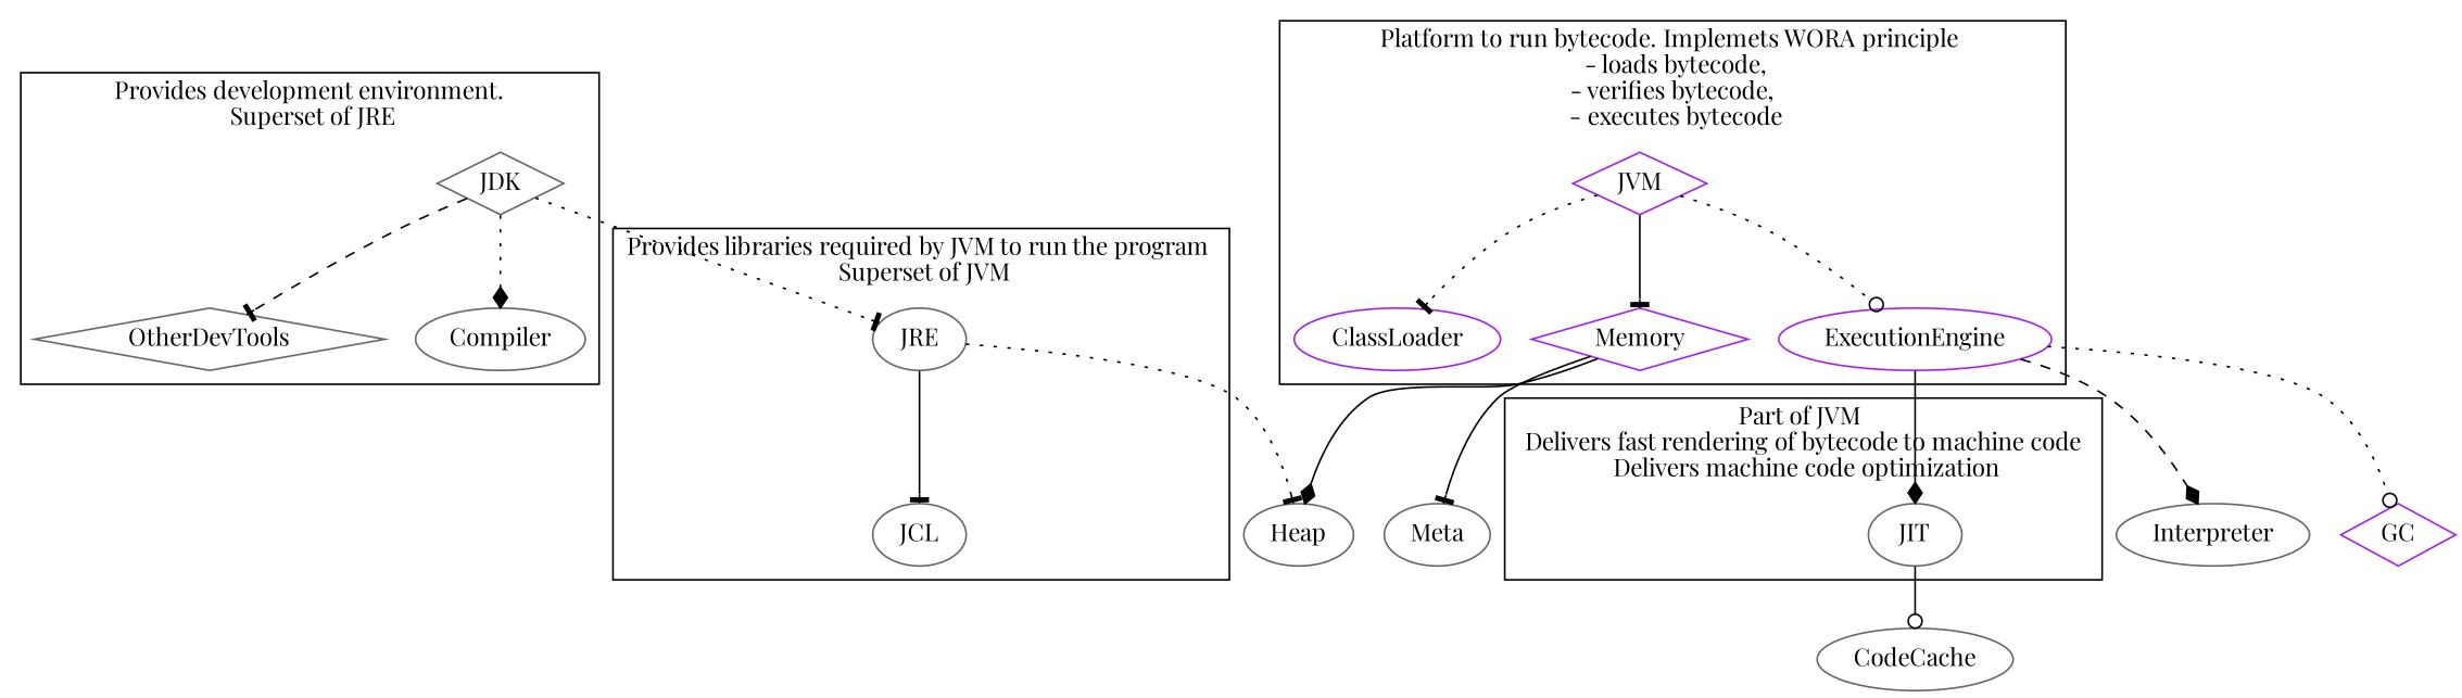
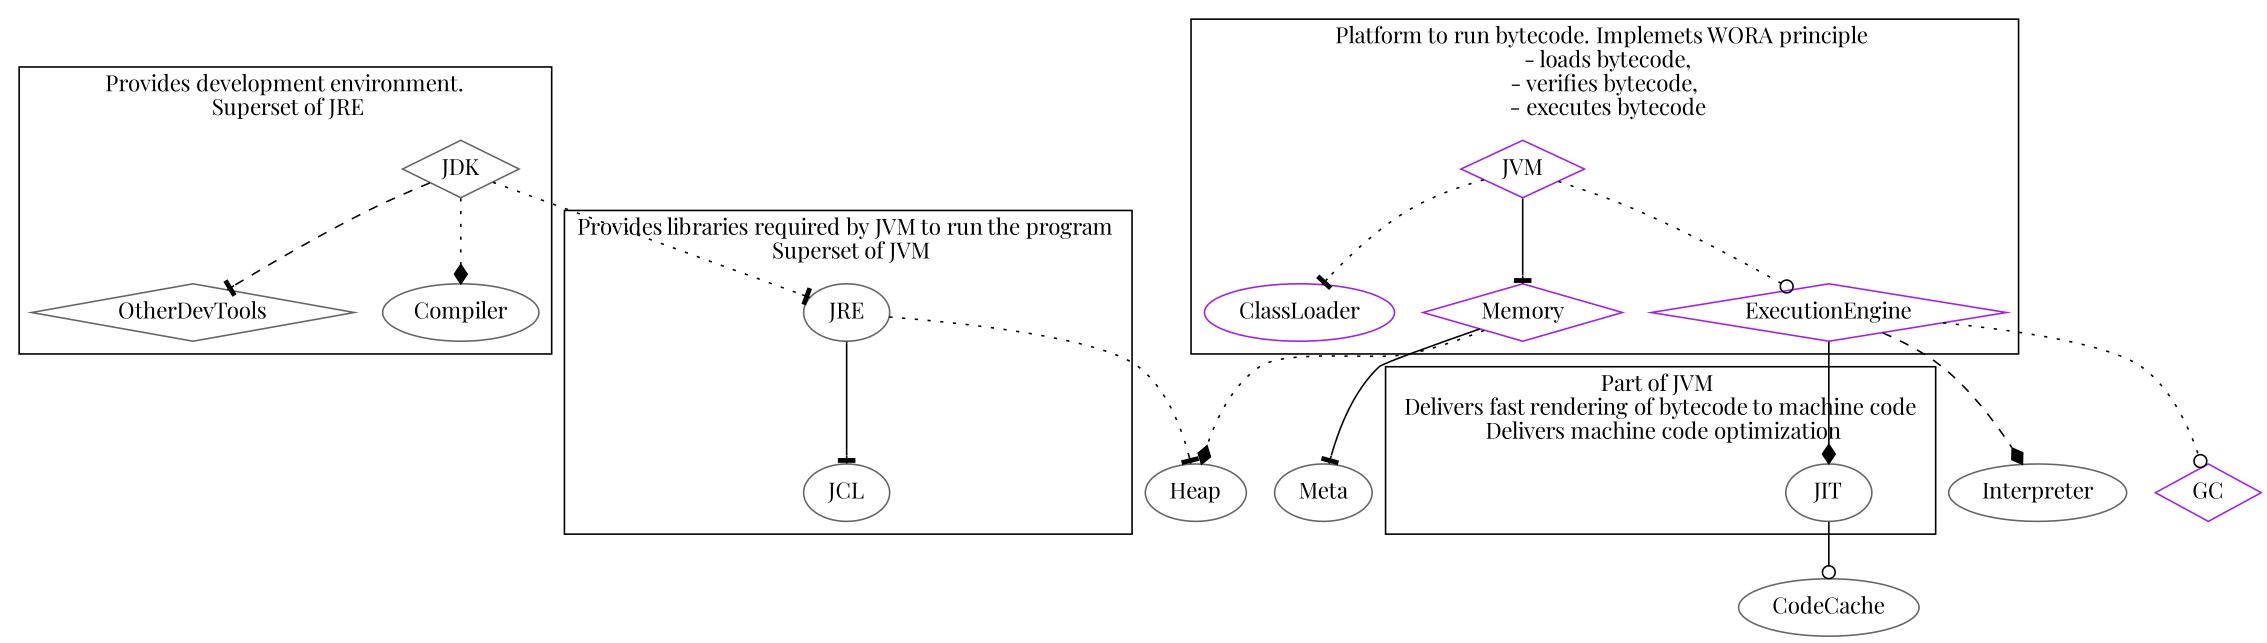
  digraph {
    compound=true
    fontname="Playfair Display"
    node [color=gray40 fontname="Playfair Display" shape=ellipse]
    edge [arrowhead=tee fontname="Playfair Display" style=dotted]
    JDK [shape=diamond]
    OtherDevTools [shape=diamond]
    Compiler
    JRE
    JCL
    JVM [color=purple shape=diamond]
    ClassLoader [color=purple]
    Memory [color=purple shape=diamond]
-   ExecutionEngine [color=purple]
+   ExecutionEngine [color=purple shape=diamond]
    JIT
    Heap
    Meta
    Interpreter
    GC [color=purple shape=diamond]
    CodeCache
    subgraph cluster_1 {
      label="Provides development environment.\n Superset of JRE"
      JDK
      OtherDevTools
      Compiler
    }
    subgraph cluster_2 {
      label="Provides libraries required by JVM to run the program \n Superset of JVM"
      JRE
      JCL
    }
    subgraph cluster_3 {
      label="Platform to run bytecode. Implemets WORA principle \n - loads bytecode,\n - verifies bytecode, \n - executes bytecode"
      JVM
      ClassLoader
      Memory
      ExecutionEngine
    }
    subgraph cluster_4 {
      label="Part of JVM \n Delivers fast rendering of bytecode to machine code \n Delivers machine code optimization"
      JIT
    }
    JDK -> OtherDevTools [style=dashed]
    JDK -> Compiler [arrowhead=diamond]
    JDK -> JRE
    JRE -> JCL [style=solid]
    JRE -> Heap
    JVM -> ClassLoader
    JVM -> Memory [style=solid]
    JVM -> ExecutionEngine [arrowhead=odot]
-   Memory -> Heap [arrowhead=diamond style=solid]
+   Memory -> Heap [arrowhead=diamond]
    Memory -> Meta [style=solid]
    ExecutionEngine -> JIT [arrowhead=diamond style=solid]
    ExecutionEngine -> Interpreter [arrowhead=diamond style=dashed]
    ExecutionEngine -> GC [arrowhead=odot]
    JIT -> CodeCache [arrowhead=odot style=solid]
  }
